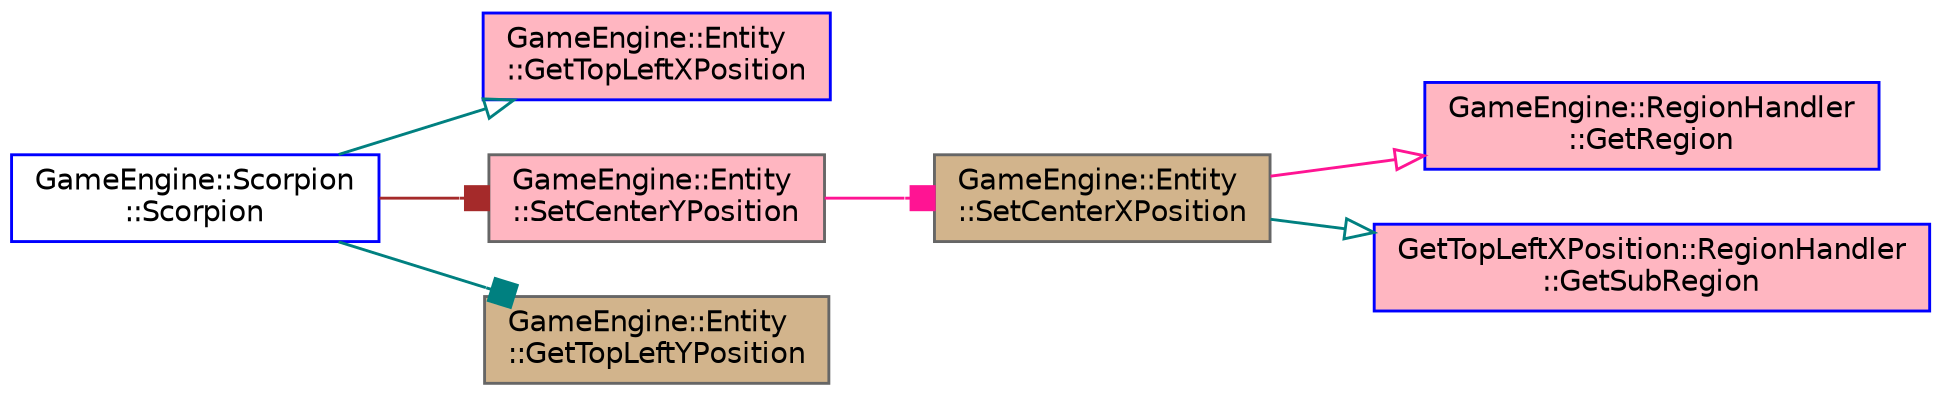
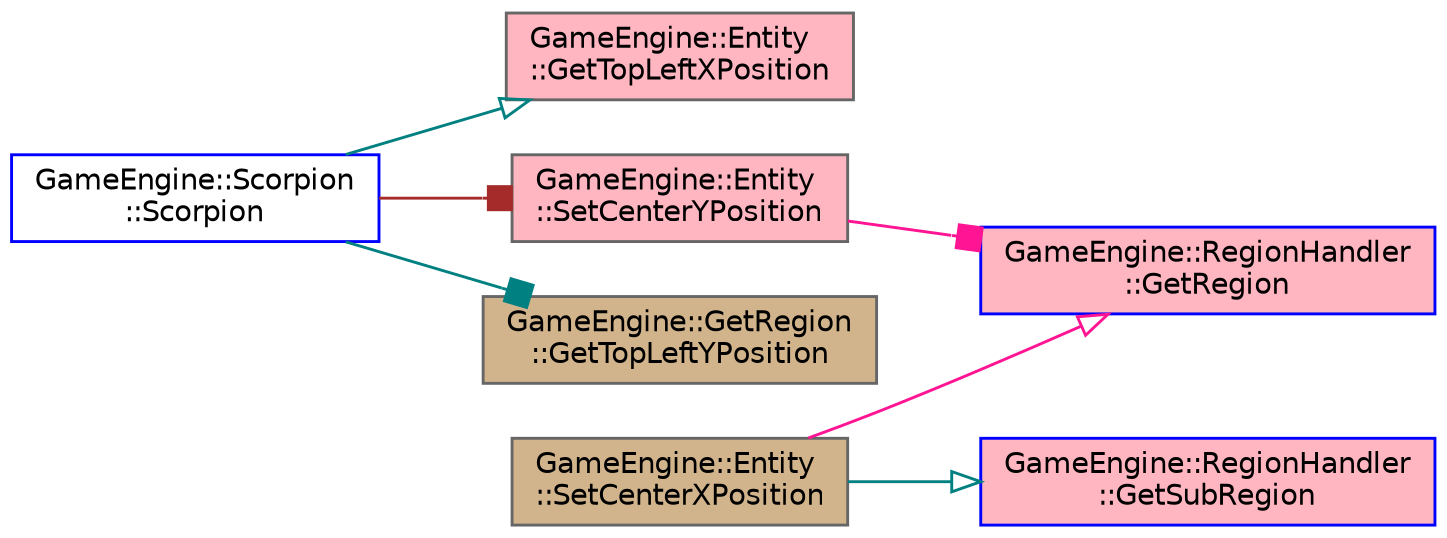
  digraph {
    rankdir=LR
    node [color=blue fillcolor=lightpink fontname=Helvetica fontsize=10 shape=record style=filled]
    edge [arrowhead=onormal color=teal fontname=Helvetica fontsize=10 labelfontname=Helvetica labelfontsize=10 style=solid]
    n1 [fillcolor=white fontcolor=black height=0.2 label="GameEngine::Scorpion\l::Scorpion" width=0.4]
-   n2 [height=0.2 label="GameEngine::Entity\l::GetTopLeftXPosition" width=0.4]
+   n2 [color=gray40 height=0.2 label="GameEngine::Entity\l::GetTopLeftXPosition" width=0.4]
    n3 [color=gray40 height=0.2 label="GameEngine::Entity\l::SetCenterYPosition" width=0.4]
-   n4 [color=gray40 fillcolor=tan height=0.2 label="GameEngine::Entity\l::GetTopLeftYPosition" width=0.4]
+   n4 [color=gray40 fillcolor=tan height=0.2 label="GameEngine::GetRegion\l::GetTopLeftYPosition" width=0.4]
    n5 [color=gray40 fillcolor=tan height=0.2 label="GameEngine::Entity\l::SetCenterXPosition" width=0.4]
    n6 [height=0.2 label="GameEngine::RegionHandler\l::GetRegion" width=0.4]
-   n7 [height=0.2 label="GetTopLeftXPosition::RegionHandler\l::GetSubRegion" width=0.4]
+   n7 [height=0.2 label="GameEngine::RegionHandler\l::GetSubRegion" width=0.4]
    n1 -> n2
    n1 -> n3 [arrowhead=box color=brown]
    n1 -> n4 [arrowhead=box]
-   n3 -> n5 [arrowhead=box color=deeppink]
+   n3 -> n6 [arrowhead=box color=deeppink]
    n5 -> n6 [color=deeppink]
    n5 -> n7
  }
